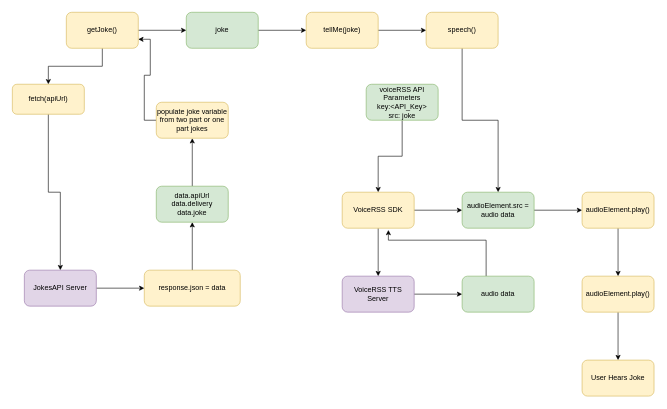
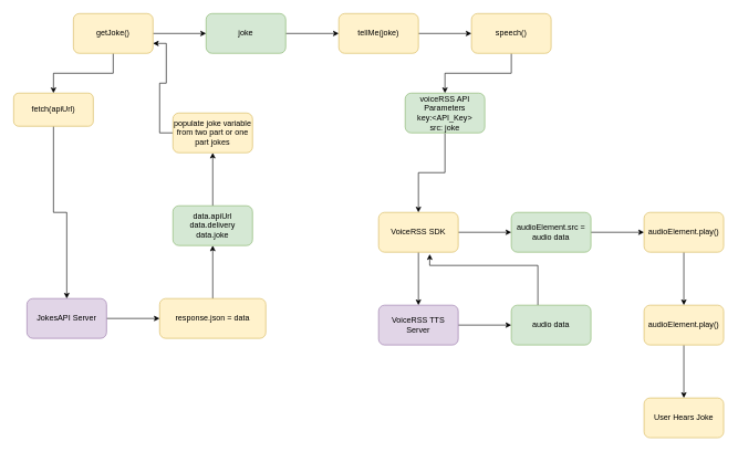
  <mxCell id="0" />
  <mxCell id="1" parent="0" />
  <mxCell id="2" value="" style="edgeStyle=orthogonalEdgeStyle;rounded=0;orthogonalLoop=1;jettySize=auto;html=1;" edge="1" parent="1" source="4" target="6"><mxGeometry relative="1" as="geometry" /></mxCell>
  <mxCell id="3" value="" style="edgeStyle=orthogonalEdgeStyle;rounded=0;orthogonalLoop=1;jettySize=auto;html=1;" edge="1" parent="1" source="4" target="16"><mxGeometry relative="1" as="geometry" /></mxCell>
  <mxCell id="4" value="getJoke()" style="rounded=1;whiteSpace=wrap;html=1;fillColor=#fff2cc;strokeColor=#d6b656;" vertex="1" parent="1"><mxGeometry x="110" y="20" width="120" height="60" as="geometry" /></mxCell>
  <mxCell id="5" value="" style="edgeStyle=orthogonalEdgeStyle;rounded=0;orthogonalLoop=1;jettySize=auto;html=1;" edge="1" parent="1" source="6" target="8"><mxGeometry relative="1" as="geometry" /></mxCell>
  <mxCell id="6" value="fetch(apiUrl)" style="rounded=1;whiteSpace=wrap;html=1;fillColor=#fff2cc;strokeColor=#d6b656;" vertex="1" parent="1"><mxGeometry x="20" y="140" width="120" height="50" as="geometry" /></mxCell>
  <mxCell id="7" value="" style="edgeStyle=orthogonalEdgeStyle;rounded=0;orthogonalLoop=1;jettySize=auto;html=1;" edge="1" parent="1" source="8" target="10"><mxGeometry relative="1" as="geometry" /></mxCell>
  <mxCell id="8" value="JokesAPI Server" style="rounded=1;whiteSpace=wrap;html=1;fillColor=#e1d5e7;strokeColor=#9673a6;" vertex="1" parent="1"><mxGeometry x="40" y="450" width="120" height="60" as="geometry" /></mxCell>
  <mxCell id="9" value="" style="edgeStyle=orthogonalEdgeStyle;rounded=0;orthogonalLoop=1;jettySize=auto;html=1;" edge="1" parent="1" source="10" target="12"><mxGeometry relative="1" as="geometry" /></mxCell>
  <mxCell id="10" value="response.json = data" style="whiteSpace=wrap;html=1;rounded=1;fillColor=#fff2cc;strokeColor=#d6b656;" vertex="1" parent="1"><mxGeometry x="240" y="450" width="160" height="60" as="geometry" /></mxCell>
  <mxCell id="11" value="" style="edgeStyle=orthogonalEdgeStyle;rounded=0;orthogonalLoop=1;jettySize=auto;html=1;" edge="1" parent="1" source="12" target="14"><mxGeometry relative="1" as="geometry" /></mxCell>
  <mxCell id="12" value="&lt;div&gt;data.apiUrl &lt;br&gt;&lt;/div&gt;&lt;div&gt;data.delivery&lt;/div&gt;&lt;div&gt;data.joke&lt;br&gt;&lt;/div&gt;" style="whiteSpace=wrap;html=1;rounded=1;fillColor=#d5e8d4;strokeColor=#82b366;" vertex="1" parent="1"><mxGeometry x="260" y="310" width="120" height="60" as="geometry" /></mxCell>
  <mxCell id="13" style="edgeStyle=orthogonalEdgeStyle;rounded=0;orthogonalLoop=1;jettySize=auto;html=1;entryX=1;entryY=0.75;entryDx=0;entryDy=0;" edge="1" parent="1" source="14" target="4"><mxGeometry relative="1" as="geometry" /></mxCell>
  <mxCell id="14" value="populate joke variable from two part or one part jokes" style="whiteSpace=wrap;html=1;rounded=1;fillColor=#fff2cc;strokeColor=#d6b656;" vertex="1" parent="1"><mxGeometry x="260" y="170" width="120" height="60" as="geometry" /></mxCell>
  <mxCell id="15" value="" style="edgeStyle=orthogonalEdgeStyle;rounded=0;orthogonalLoop=1;jettySize=auto;html=1;" edge="1" parent="1" source="16" target="18"><mxGeometry relative="1" as="geometry" /></mxCell>
  <mxCell id="16" value="joke " style="whiteSpace=wrap;html=1;rounded=1;strokeColor=#82b366;fillColor=#d5e8d4;" vertex="1" parent="1"><mxGeometry x="310" y="20" width="120" height="60" as="geometry" /></mxCell>
  <mxCell id="17" value="" style="edgeStyle=orthogonalEdgeStyle;rounded=0;orthogonalLoop=1;jettySize=auto;html=1;" edge="1" parent="1" source="18" target="20"><mxGeometry relative="1" as="geometry" /></mxCell>
  <mxCell id="18" value="tellMe(joke)" style="whiteSpace=wrap;html=1;rounded=1;strokeColor=#d6b656;fillColor=#fff2cc;" vertex="1" parent="1"><mxGeometry x="510" y="20" width="120" height="60" as="geometry" /></mxCell>
- <mxCell id="19" value="" style="edgeStyle=orthogonalEdgeStyle;rounded=0;orthogonalLoop=1;jettySize=auto;html=1;" edge="1" parent="1" source="20" target="31"><mxGeometry relative="1" as="geometry" /></mxCell>
+ <mxCell id="19" value="" style="edgeStyle=orthogonalEdgeStyle;rounded=0;orthogonalLoop=1;jettySize=auto;html=1;" edge="1" parent="1" source="20" target="22"><mxGeometry relative="1" as="geometry" /></mxCell>
  <mxCell id="20" value="speech()" style="whiteSpace=wrap;html=1;rounded=1;strokeColor=#d6b656;fillColor=#fff2cc;" vertex="1" parent="1"><mxGeometry x="710" y="20" width="120" height="60" as="geometry" /></mxCell>
  <mxCell id="21" value="" style="edgeStyle=orthogonalEdgeStyle;rounded=0;orthogonalLoop=1;jettySize=auto;html=1;" edge="1" parent="1" source="22" target="25"><mxGeometry relative="1" as="geometry" /></mxCell>
  <mxCell id="22" value="&lt;div&gt;voiceRSS API Parameters &lt;br&gt;&lt;/div&gt;&lt;div&gt;key:&amp;lt;API_Key&amp;gt;&lt;/div&gt;&lt;div&gt;src: joke &lt;br&gt;&lt;/div&gt;" style="whiteSpace=wrap;html=1;rounded=1;strokeColor=#82b366;fillColor=#d5e8d4;" vertex="1" parent="1"><mxGeometry x="610" y="140" width="120" height="60" as="geometry" /></mxCell>
  <mxCell id="23" value="" style="edgeStyle=orthogonalEdgeStyle;rounded=0;orthogonalLoop=1;jettySize=auto;html=1;" edge="1" parent="1" source="25" target="27"><mxGeometry relative="1" as="geometry" /></mxCell>
  <mxCell id="24" value="" style="edgeStyle=orthogonalEdgeStyle;rounded=0;orthogonalLoop=1;jettySize=auto;html=1;" edge="1" parent="1" source="25" target="31"><mxGeometry relative="1" as="geometry" /></mxCell>
  <mxCell id="25" value="VoiceRSS SDK" style="whiteSpace=wrap;html=1;rounded=1;strokeColor=#d6b656;fillColor=#fff2cc;" vertex="1" parent="1"><mxGeometry x="570" y="320" width="120" height="60" as="geometry" /></mxCell>
  <mxCell id="26" value="" style="edgeStyle=orthogonalEdgeStyle;rounded=0;orthogonalLoop=1;jettySize=auto;html=1;" edge="1" parent="1" source="27" target="29"><mxGeometry relative="1" as="geometry" /></mxCell>
  <mxCell id="27" value="VoiceRSS TTS Server " style="whiteSpace=wrap;html=1;rounded=1;strokeColor=#9673a6;fillColor=#e1d5e7;" vertex="1" parent="1"><mxGeometry x="570" y="460" width="120" height="60" as="geometry" /></mxCell>
  <mxCell id="28" style="edgeStyle=orthogonalEdgeStyle;rounded=0;orthogonalLoop=1;jettySize=auto;html=1;entryX=0.642;entryY=1.05;entryDx=0;entryDy=0;entryPerimeter=0;" edge="1" parent="1" source="29" target="25"><mxGeometry relative="1" as="geometry"><Array as="points"><mxPoint x="810" y="400" /><mxPoint x="647" y="400" /></Array></mxGeometry></mxCell>
  <mxCell id="29" value="audio data " style="whiteSpace=wrap;html=1;rounded=1;strokeColor=#82b366;fillColor=#d5e8d4;" vertex="1" parent="1"><mxGeometry x="770" y="460" width="120" height="60" as="geometry" /></mxCell>
  <mxCell id="30" value="" style="edgeStyle=orthogonalEdgeStyle;rounded=0;orthogonalLoop=1;jettySize=auto;html=1;" edge="1" parent="1" source="31" target="33"><mxGeometry relative="1" as="geometry" /></mxCell>
  <mxCell id="31" value="audioElement.src = audio data " style="whiteSpace=wrap;html=1;rounded=1;strokeColor=#82b366;fillColor=#d5e8d4;" vertex="1" parent="1"><mxGeometry x="770" y="320" width="120" height="60" as="geometry" /></mxCell>
  <mxCell id="32" value="" style="edgeStyle=orthogonalEdgeStyle;rounded=0;orthogonalLoop=1;jettySize=auto;html=1;" edge="1" parent="1" source="33" target="35"><mxGeometry relative="1" as="geometry" /></mxCell>
  <mxCell id="33" value="audioElement.play()" style="whiteSpace=wrap;html=1;rounded=1;strokeColor=#d6b656;fillColor=#fff2cc;" vertex="1" parent="1"><mxGeometry x="970" y="320" width="120" height="60" as="geometry" /></mxCell>
  <mxCell id="34" value="" style="edgeStyle=orthogonalEdgeStyle;rounded=0;orthogonalLoop=1;jettySize=auto;html=1;" edge="1" parent="1" source="35" target="36"><mxGeometry relative="1" as="geometry" /></mxCell>
  <mxCell id="35" value="audioElement.play()" style="whiteSpace=wrap;html=1;rounded=1;strokeColor=#d6b656;fillColor=#fff2cc;" vertex="1" parent="1"><mxGeometry x="970" y="460" width="120" height="60" as="geometry" /></mxCell>
  <mxCell id="36" value="User Hears Joke " style="whiteSpace=wrap;html=1;rounded=1;strokeColor=#d6b656;fillColor=#fff2cc;" vertex="1" parent="1"><mxGeometry x="970" y="600" width="120" height="60" as="geometry" /></mxCell>
